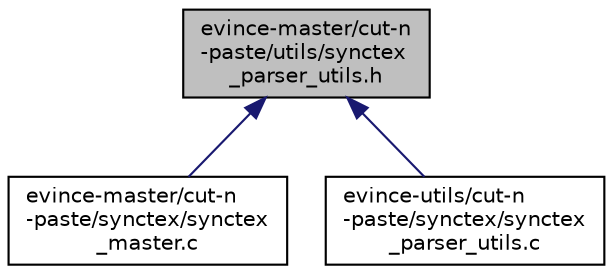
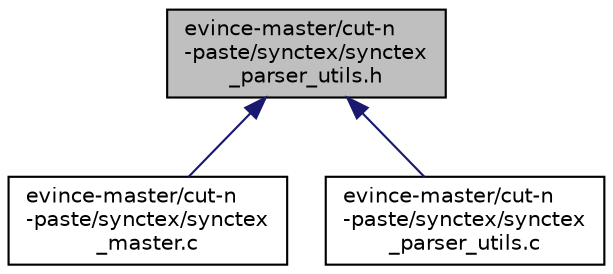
  digraph {
    node [color=black fillcolor=white fontname=Helvetica fontsize=10 shape=record style=filled]
    edge [color=midnightblue dir=back fontname=Helvetica fontsize=10 labelfontname=Helvetica labelfontsize=10 style=solid]
-   n1 [fillcolor=grey75 fontcolor=black height=0.2 label="evince-master/cut-n\l-paste/utils/synctex\l_parser_utils.h" width=0.4]
+   n1 [fillcolor=grey75 fontcolor=black height=0.2 label="evince-master/cut-n\l-paste/synctex/synctex\l_parser_utils.h" width=0.4]
    n2 [height=0.2 label="evince-master/cut-n\l-paste/synctex/synctex\l_master.c" width=0.4]
-   n3 [height=0.2 label="evince-utils/cut-n\l-paste/synctex/synctex\l_parser_utils.c" width=0.4]
+   n3 [height=0.2 label="evince-master/cut-n\l-paste/synctex/synctex\l_parser_utils.c" width=0.4]
    n1 -> n2
    n1 -> n3
  }
